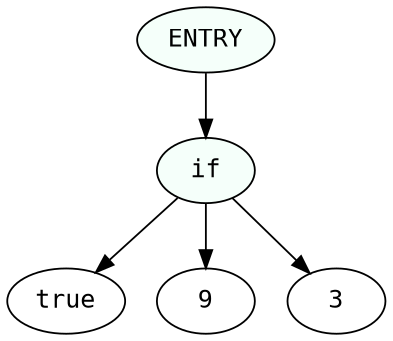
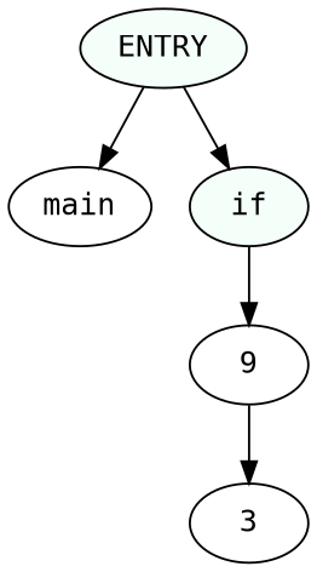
  digraph {
    node [fontname=monospace]
-   n2 [label=true]
+   n1 [label=main]
    n3 [label=9]
    n4 [label=3]
    n5 [fillcolor=mintcream label=if style=filled]
    n6 [fillcolor=mintcream label=ENTRY style=filled]
-   n5 -> n2
    n5 -> n3
-   n5 -> n4
+   n3 -> n4
+   n6 -> n1
    n6 -> n5
  }
